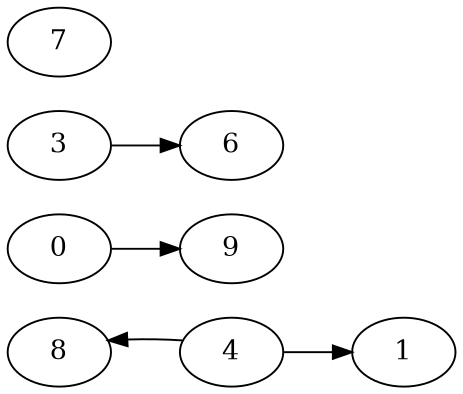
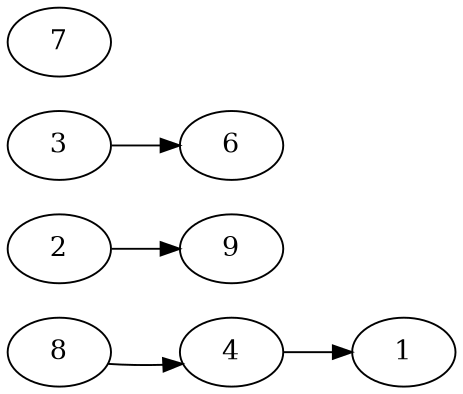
  digraph {
    rankdir=LR
    node [Processor=1 Start=0 Weight=10]
    edge [Weight=177]
    8 [Start=11 Weight=5]
    9 [Processor=3 Start=7]
-   0 [Processor=3 Weight=7]
+   0 [Processor=3 Weight=7 label=2]
    6 [Processor=2 Start=6]
    3 [Processor=2 Weight=6]
    4 [Start=2 Weight=3]
    1 [Weight=2]
    7 [Processor=0 Start=9 Weight=3]
    0 -> 9
    3 -> 6 [Weight=138]
-   4 -> 8 [Weight=118]
+   8 -> 4 [Weight=118]
    4 -> 1
  }
